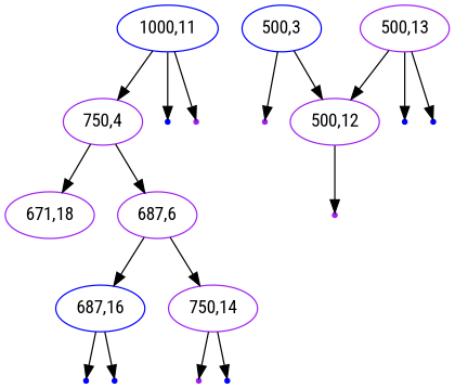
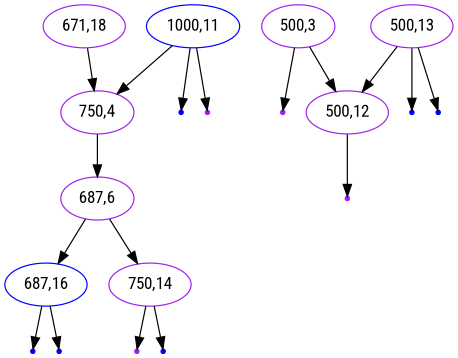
  digraph {
    fontname="Roboto Condensed"
    node [color=purple fontname="Roboto Condensed" shape=point]
    edge [fontname="Roboto Condensed"]
    "671,18" [shape=""]
    "750,4" [shape=""]
-   "500,3" [color=blue shape=""]
+   "500,3" [shape=""]
    "500,12" [shape=""]
    null41
    "687,6" [shape=""]
    null40
    "500,13" [shape=""]
    null38 [color=blue]
    null39 [color=blue]
    "687,16" [color=blue shape=""]
    "750,14" [shape=""]
    "1000,11" [color=blue shape=""]
    null46 [color=blue]
    null47
    null42 [color=blue]
    null43 [color=blue]
    null44
    null45 [color=blue]
-   "750,4" -> "671,18"
+   "671,18" -> "750,4"
    "750,4" -> "687,6"
    "500,3" -> "500,12"
    "500,3" -> null41
    "500,12" -> null40
    "687,6" -> "687,16"
    "687,6" -> "750,14"
    "500,13" -> "500,12"
    "500,13" -> null38
    "500,13" -> null39
    "687,16" -> null42
    "687,16" -> null43
    "750,14" -> null44
    "750,14" -> null45
    "1000,11" -> "750,4"
    "1000,11" -> null46
    "1000,11" -> null47
  }
